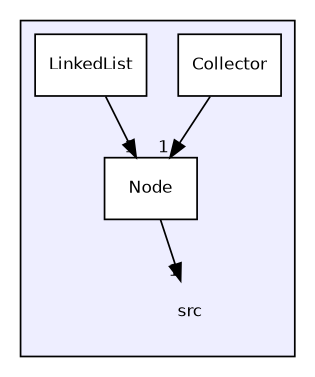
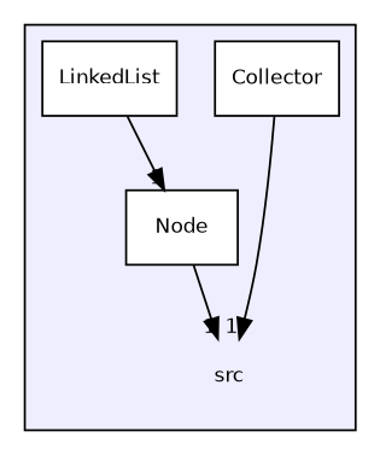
  digraph {
    compound=true
    node [fontname=Helvetica fontsize=10 shape=box color=black fillcolor=white style=filled]
    edge [headlabel=1 labeldistance=1.5 labelfontname=Helvetica labelfontsize=10]
    n1 [label=src shape=plaintext color="" fillcolor="" style=""]
    n2 [label=Collector]
    n3 [label=LinkedList]
    n4 [label="Node"]
    subgraph cluster_1 {
      bgcolor="#eeeeff"
      pencolor=black
      n1
      n2
      n3
      n4
    }
-   n2 -> n4
+   n2 -> n1
    n3 -> n4
    n4 -> n1
  }
